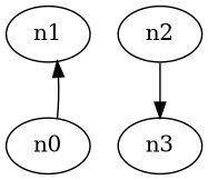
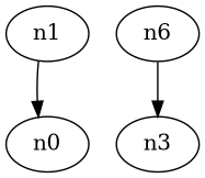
  digraph {
    n1
    n0
-   n2
+   n2 [label=n6]
    n3
-   n0 -> n1
+   n1 -> n0
    n2 -> n3
  }
